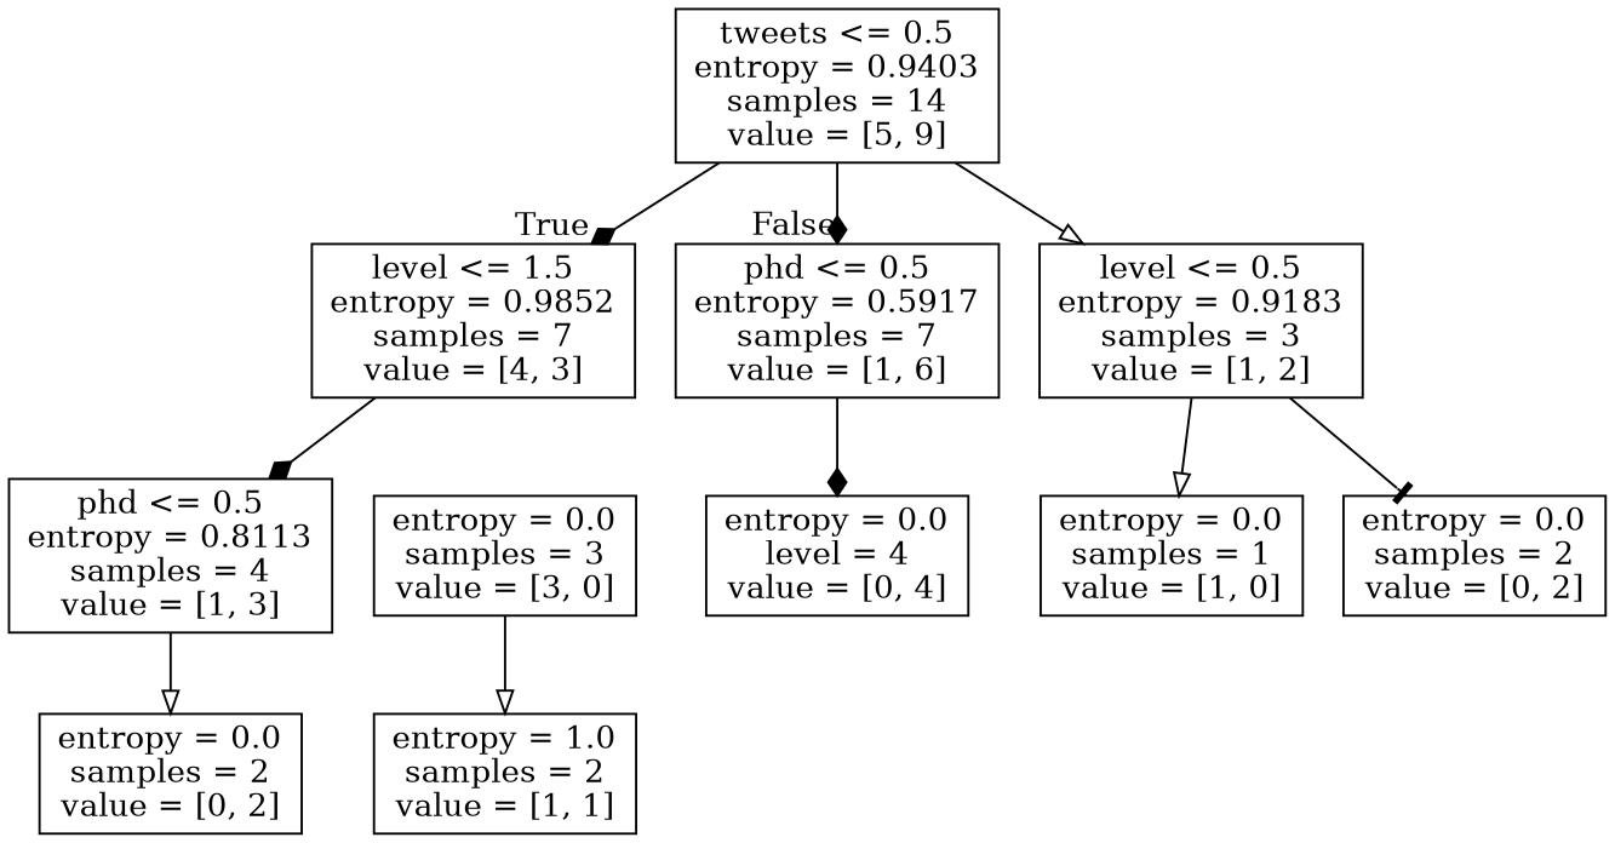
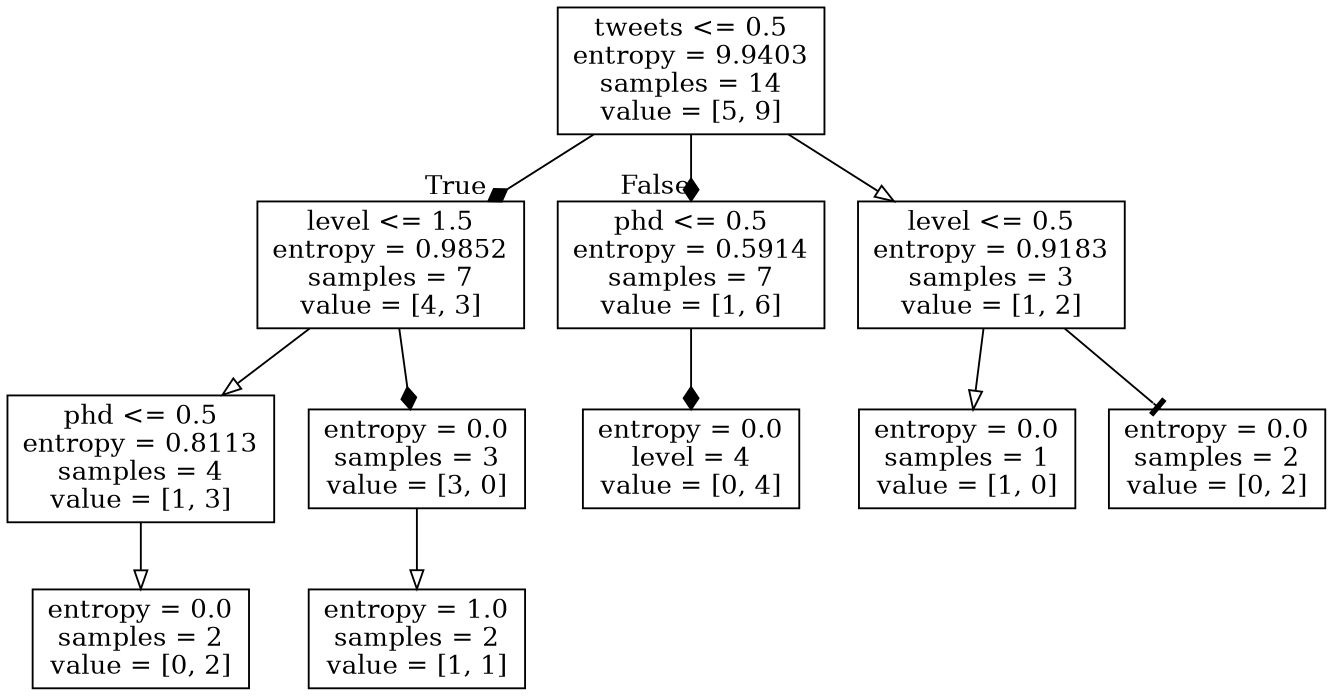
  digraph {
    node [shape=box]
    edge [arrowhead=onormal]
-   n1 [label="tweets <= 0.5\nentropy = 0.9403\nsamples = 14\nvalue = [5, 9]"]
+   n1 [label="tweets <= 0.5\nentropy = 9.9403\nsamples = 14\nvalue = [5, 9]"]
    n2 [label="level <= 1.5\nentropy = 0.9852\nsamples = 7\nvalue = [4, 3]"]
-   n3 [label="phd <= 0.5\nentropy = 0.5917\nsamples = 7\nvalue = [1, 6]"]
+   n3 [label="phd <= 0.5\nentropy = 0.5914\nsamples = 7\nvalue = [1, 6]"]
    n4 [label="level <= 0.5\nentropy = 0.9183\nsamples = 3\nvalue = [1, 2]"]
    n5 [label="phd <= 0.5\nentropy = 0.8113\nsamples = 4\nvalue = [1, 3]"]
    n6 [label="entropy = 0.0\nsamples = 3\nvalue = [3, 0]"]
    n7 [label="entropy = 0.0\nlevel = 4\nvalue = [0, 4]"]
    n8 [label="entropy = 0.0\nsamples = 2\nvalue = [0, 2]"]
    n9 [label="entropy = 1.0\nsamples = 2\nvalue = [1, 1]"]
    n10 [label="entropy = 0.0\nsamples = 1\nvalue = [1, 0]"]
    n11 [label="entropy = 0.0\nsamples = 2\nvalue = [0, 2]"]
    n1 -> n2 [arrowhead=diamond headlabel=True labelangle=45 labeldistance=2.5]
    n1 -> n3 [arrowhead=diamond headlabel=False labelangle=-45 labeldistance=2.5]
    n1 -> n4
-   n2 -> n5 [arrowhead=diamond]
+   n2 -> n5
+   n2 -> n6 [arrowhead=diamond]
    n3 -> n7 [arrowhead=diamond]
    n4 -> n10
    n4 -> n11 [arrowhead=tee]
    n5 -> n8
    n6 -> n9
  }
